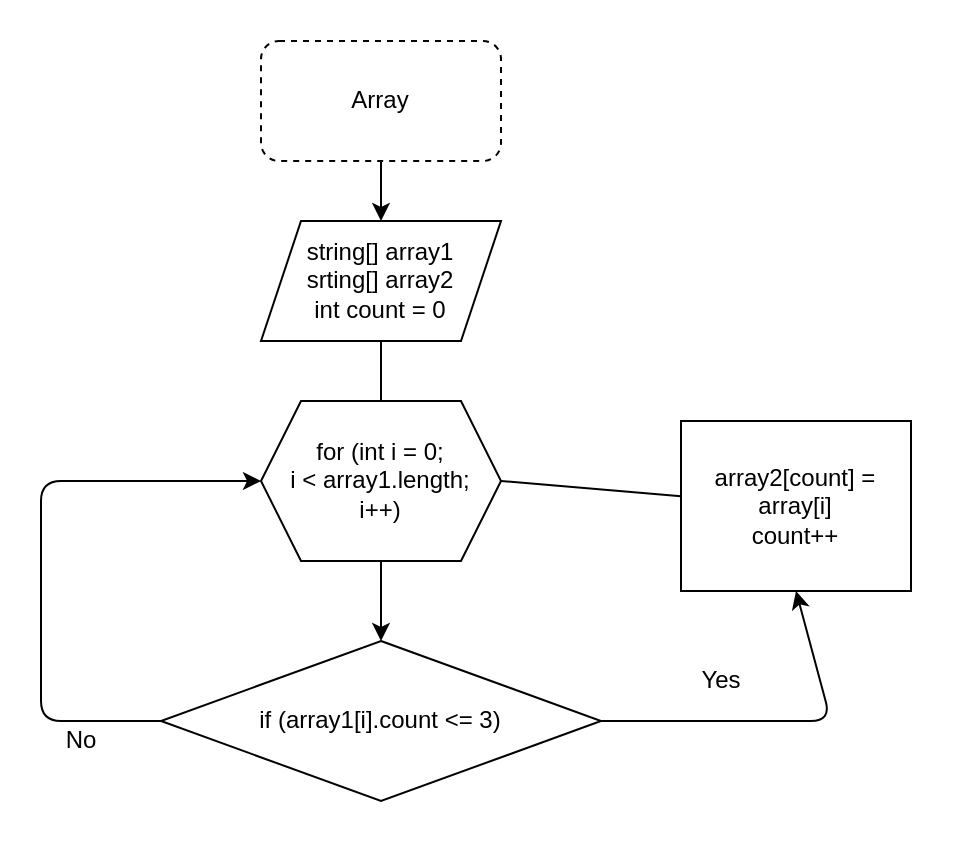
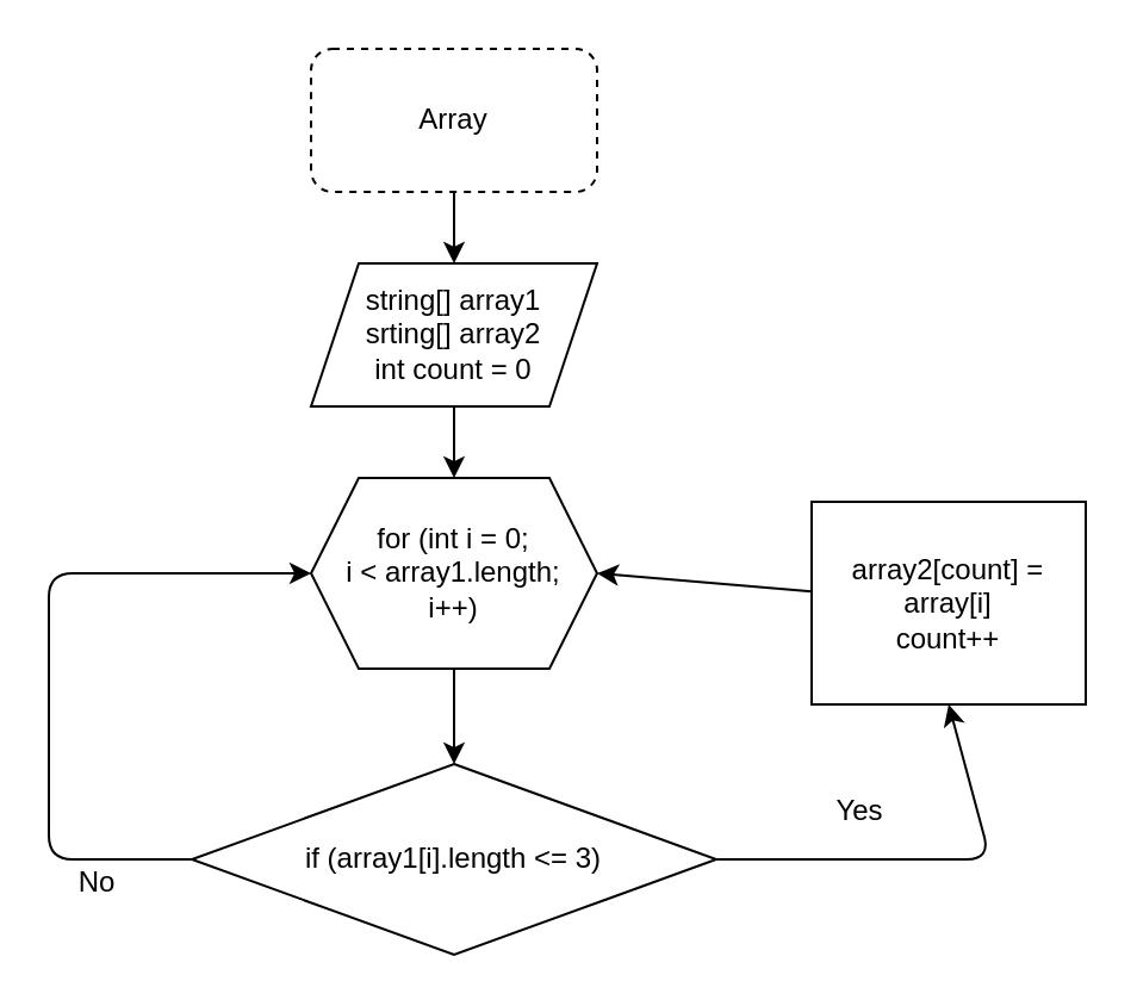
  <mxCell id="0" />
  <mxCell id="1" parent="0" />
  <mxCell id="2" value="" style="edgeStyle=none;html=1;" edge="1" parent="1" source="3" target="5"><mxGeometry relative="1" as="geometry" /></mxCell>
  <mxCell id="3" value="Array" style="rounded=1;whiteSpace=wrap;html=1;dashed=1;" vertex="1" parent="1"><mxGeometry x="130" y="20" width="120" height="60" as="geometry" /></mxCell>
- <mxCell id="4" value="" style="edgeStyle=none;html=1;endArrow=none;" edge="1" parent="1" source="5" target="7"><mxGeometry relative="1" as="geometry" /></mxCell>
+ <mxCell id="4" value="" style="edgeStyle=none;html=1;" edge="1" parent="1" source="5" target="7"><mxGeometry relative="1" as="geometry" /></mxCell>
  <mxCell id="5" value="string[] array1&lt;br&gt;srting[] array2&lt;br&gt;int count = 0" style="shape=parallelogram;perimeter=parallelogramPerimeter;whiteSpace=wrap;html=1;fixedSize=1;" vertex="1" parent="1"><mxGeometry x="130" y="110" width="120" height="60" as="geometry" /></mxCell>
  <mxCell id="6" value="" style="edgeStyle=none;html=1;" edge="1" parent="1" source="7" target="10"><mxGeometry relative="1" as="geometry" /></mxCell>
  <mxCell id="7" value="for (int i = 0;&lt;br&gt;i &amp;lt; array1.length;&lt;br&gt;i++)" style="shape=hexagon;perimeter=hexagonPerimeter2;whiteSpace=wrap;html=1;fixedSize=1;" vertex="1" parent="1"><mxGeometry x="130" y="200" width="120" height="80" as="geometry" /></mxCell>
  <mxCell id="8" style="edgeStyle=none;html=1;exitX=1;exitY=0.5;exitDx=0;exitDy=0;entryX=0.5;entryY=1;entryDx=0;entryDy=0;" edge="1" parent="1" source="10" target="12"><mxGeometry relative="1" as="geometry"><Array as="points"><mxPoint x="415" y="360" /></Array></mxGeometry></mxCell>
  <mxCell id="9" style="edgeStyle=none;html=1;entryX=0;entryY=0.5;entryDx=0;entryDy=0;" edge="1" parent="1" target="7"><mxGeometry relative="1" as="geometry"><mxPoint x="80" y="360" as="sourcePoint" /><Array as="points"><mxPoint x="20" y="360" /><mxPoint x="20" y="240" /></Array></mxGeometry></mxCell>
- <mxCell id="10" value="if (array1[i].count &amp;lt;= 3)" style="rhombus;whiteSpace=wrap;html=1;" vertex="1" parent="1"><mxGeometry x="80" y="320" width="220" height="80" as="geometry" /></mxCell>
- <mxCell id="11" style="edgeStyle=none;html=1;entryX=1;entryY=0.5;entryDx=0;entryDy=0;endArrow=none;" edge="1" parent="1" source="12" target="7"><mxGeometry relative="1" as="geometry" /></mxCell>
+ <mxCell id="10" value="if (array1[i].length &amp;lt;= 3)" style="rhombus;whiteSpace=wrap;html=1;" vertex="1" parent="1"><mxGeometry x="80" y="320" width="220" height="80" as="geometry" /></mxCell>
+ <mxCell id="11" style="edgeStyle=none;html=1;entryX=1;entryY=0.5;entryDx=0;entryDy=0;" edge="1" parent="1" source="12" target="7"><mxGeometry relative="1" as="geometry" /></mxCell>
  <mxCell id="12" value="array2[count] = array[i]&lt;br&gt;count++" style="rounded=0;whiteSpace=wrap;html=1;" vertex="1" parent="1"><mxGeometry x="340" y="210" width="115" height="85" as="geometry" /></mxCell>
  <mxCell id="13" value="No" style="text;html=1;align=center;verticalAlign=middle;resizable=0;points=[];autosize=1;strokeColor=none;fillColor=none;" vertex="1" parent="1"><mxGeometry x="25" y="360" width="30" height="20" as="geometry" /></mxCell>
  <mxCell id="14" value="Yes" style="text;html=1;align=center;verticalAlign=middle;resizable=0;points=[];autosize=1;strokeColor=none;fillColor=none;" vertex="1" parent="1"><mxGeometry x="340" y="330" width="40" height="20" as="geometry" /></mxCell>
